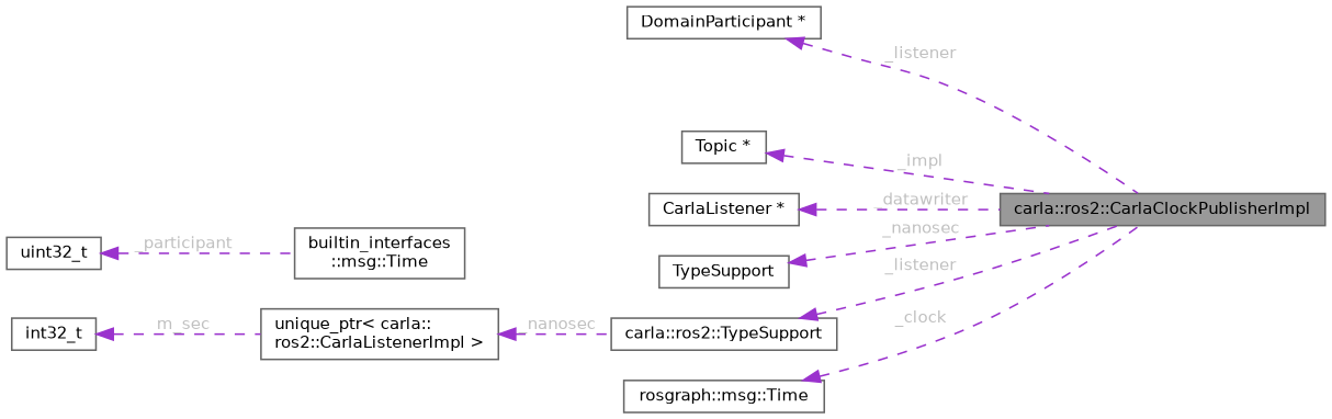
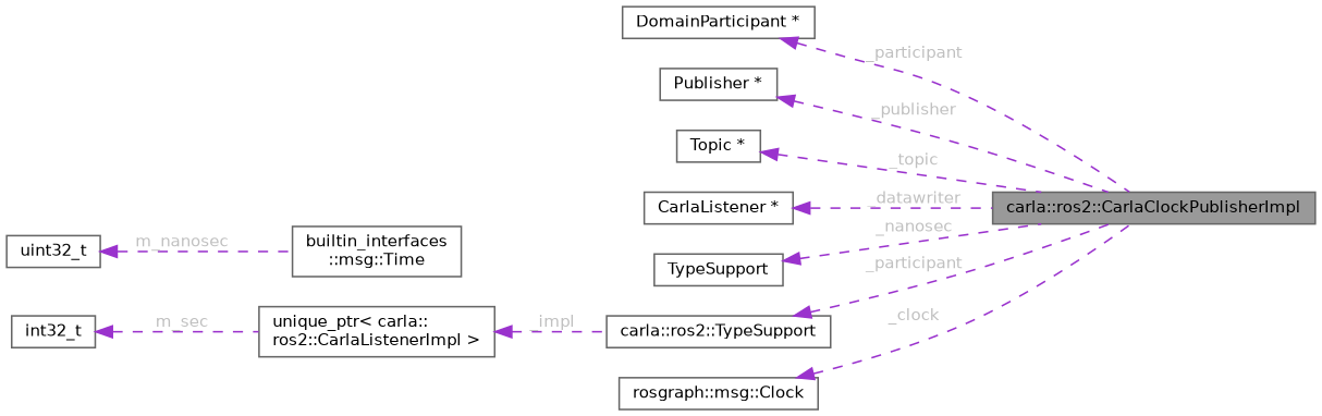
  digraph {
    rankdir=LR
    node [color=gray40 fillcolor=white fontname=Helvetica fontsize=10 shape=box style=filled]
    edge [color=darkorchid3 dir=back fontcolor=grey fontname=Helvetica fontsize=10 labelfontname=Helvetica labelfontsize=10 style=dashed]
    n1 [fillcolor=grey60 fontcolor=black height=0.2 label="carla::ros2::CarlaClockPublisherImpl" width=0.4]
    n2 [height=0.2 label="DomainParticipant *" width=0.4]
+   n3 [height=0.2 label="Publisher *" width=0.4]
    n4 [height=0.2 label="Topic *" width=0.4]
    n5 [height=0.2 label="CarlaListener *" width=0.4]
    n6 [height=0.2 label=TypeSupport width=0.4]
    n7 [height=0.2 label="carla::ros2::TypeSupport" width=0.4]
    n8 [height=0.2 label="unique_ptr\< carla::\lros2::CarlaListenerImpl \>" width=0.4]
-   n9 [height=0.2 label="rosgraph::msg::Time" width=0.4]
+   n9 [height=0.2 label="rosgraph::msg::Clock" width=0.4]
    n10 [height=0.2 label="builtin_interfaces\l::msg::Time" width=0.4]
    n11 [height=0.2 label=int32_t width=0.4]
    n12 [height=0.2 label=uint32_t width=0.4]
-   n2 -> n1 [label=" _listener"]
-   n4 -> n1 [label=" _impl"]
+   n2 -> n1 [label=" _participant"]
+   n3 -> n1 [label=" _publisher"]
+   n4 -> n1 [label=" _topic"]
    n5 -> n1 [label=" _datawriter"]
    n6 -> n1 [label=" _nanosec"]
-   n7 -> n1 [label=" _listener"]
-   n8 -> n7 [label=" _nanosec"]
+   n7 -> n1 [label=" _participant"]
+   n8 -> n7 [label=" _impl"]
    n9 -> n1 [label=" _clock"]
    n11 -> n8 [label=" m_sec"]
-   n12 -> n10 [label=" _participant"]
+   n12 -> n10 [label=" m_nanosec"]
  }
